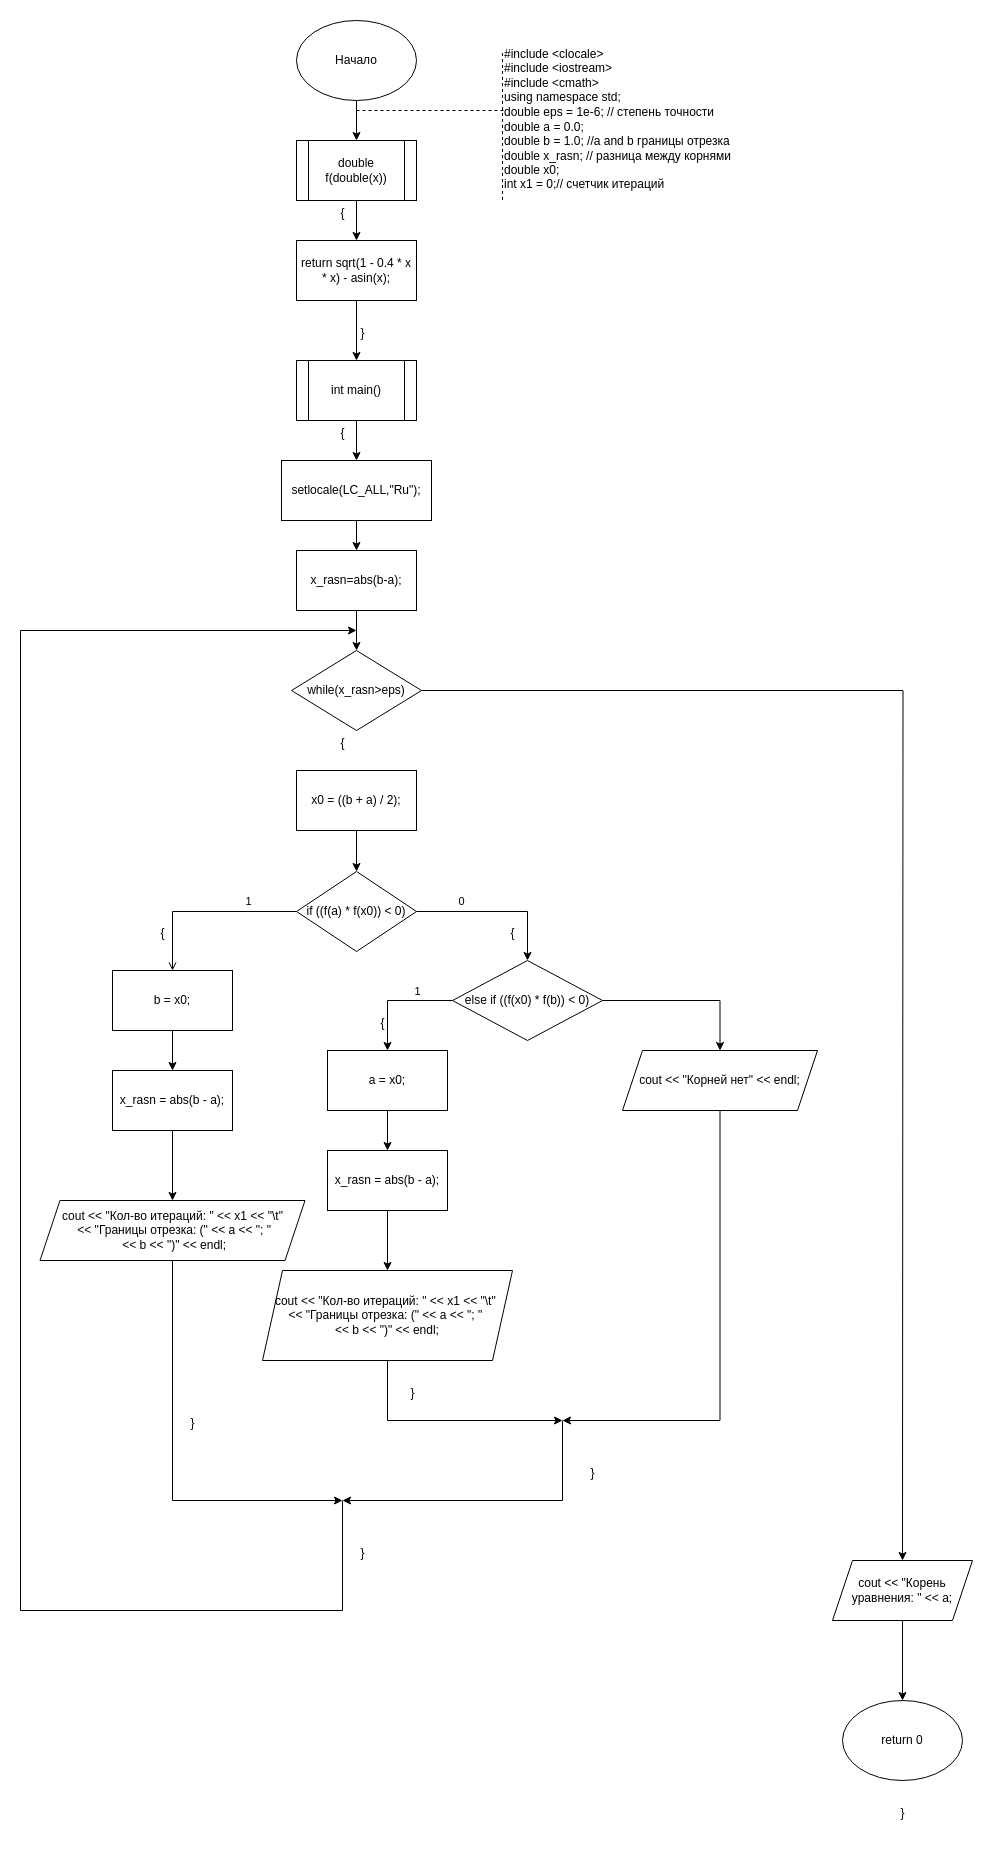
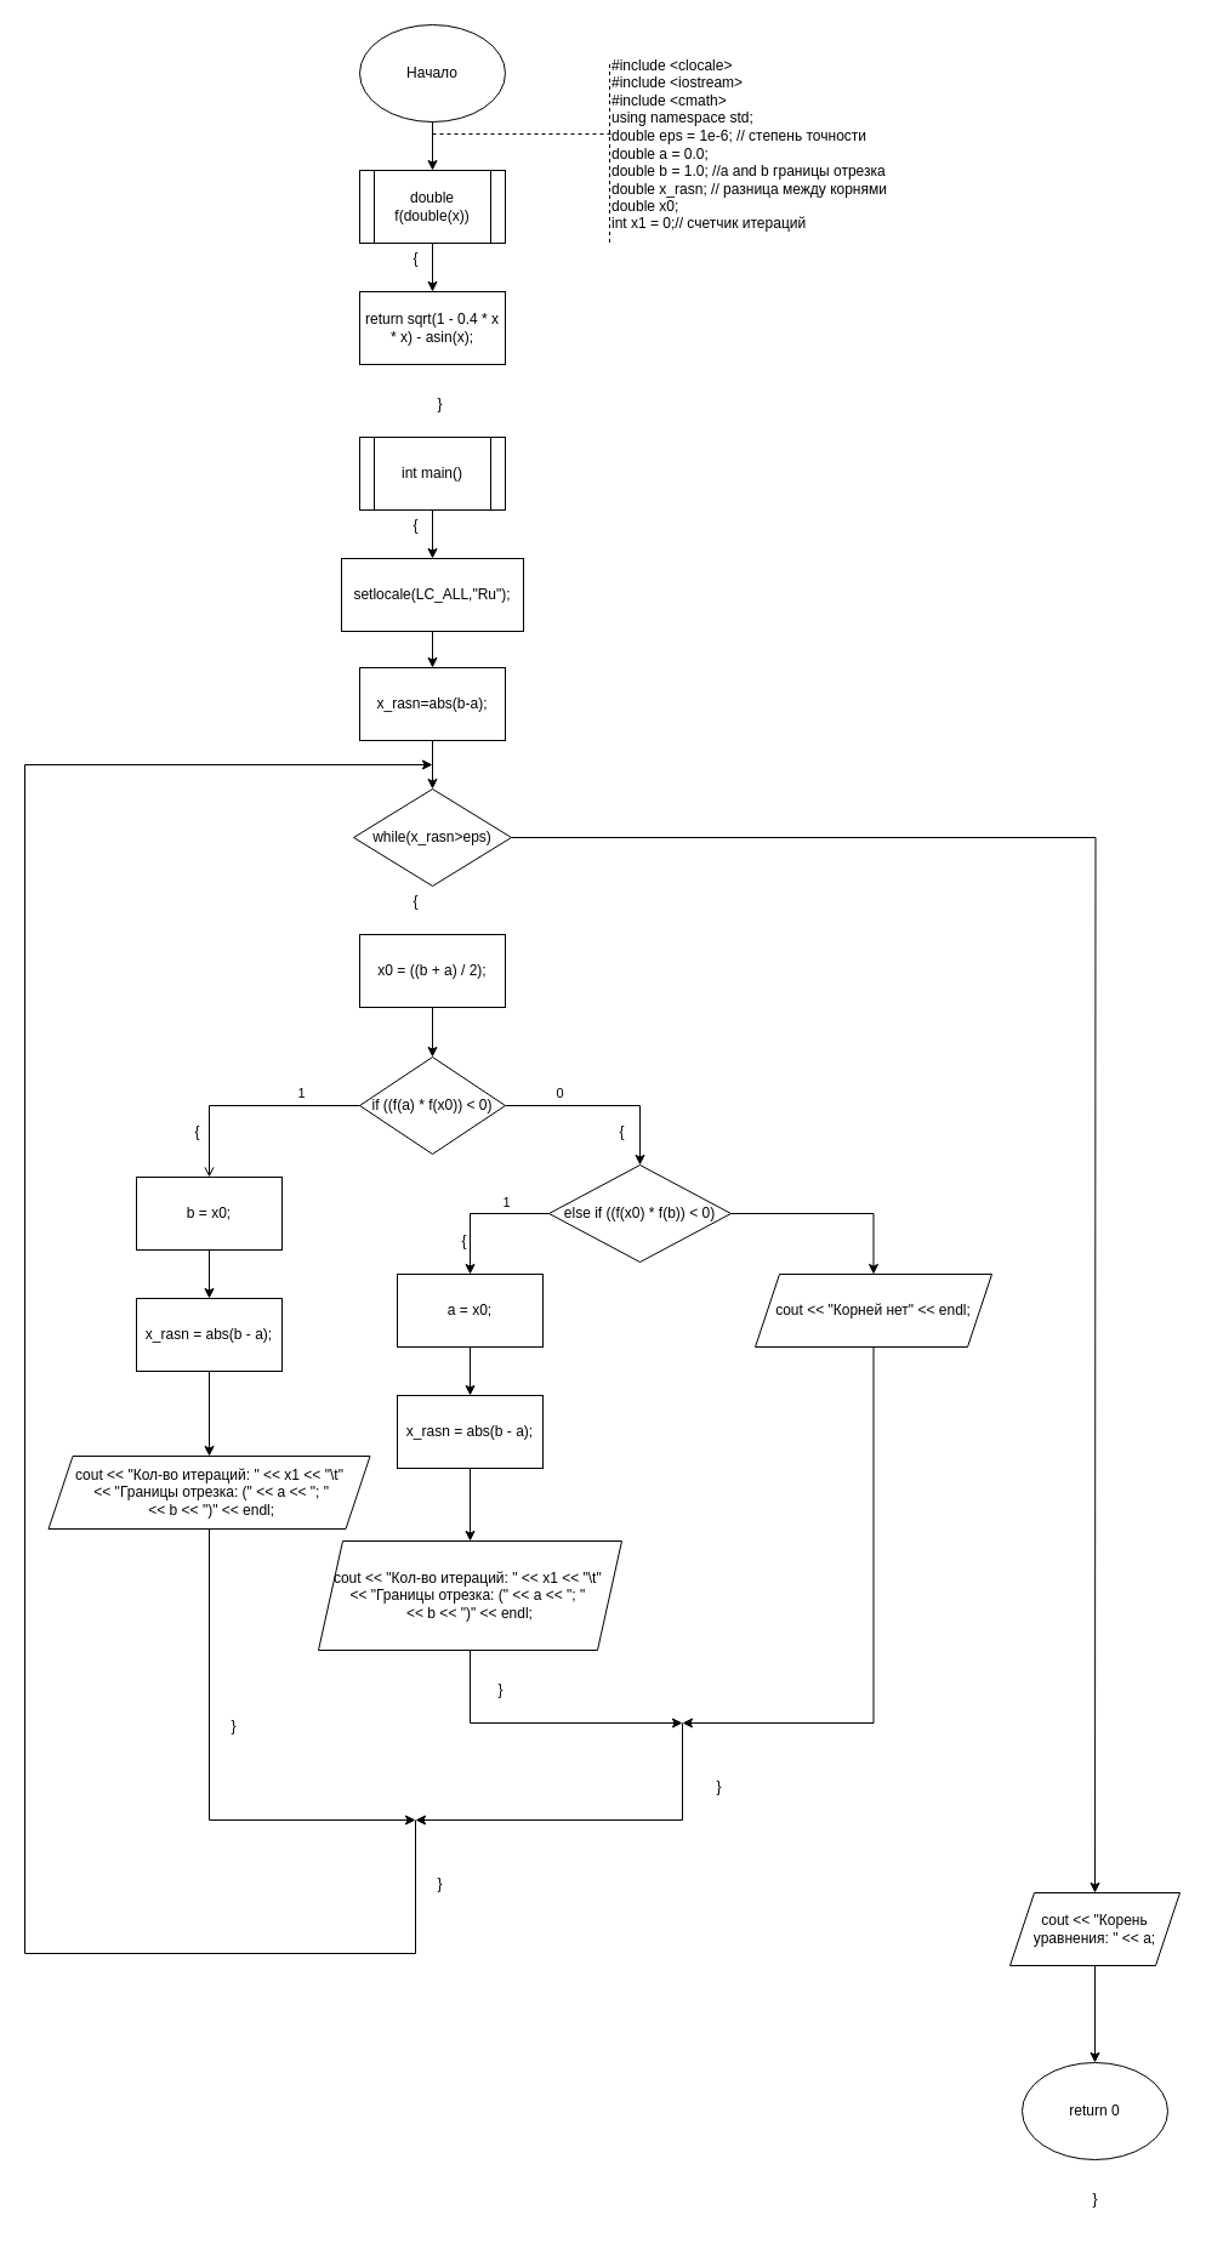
  <mxCell id="0" />
  <mxCell id="1" parent="0" />
  <mxCell id="2" value="" style="edgeStyle=orthogonalEdgeStyle;rounded=0;orthogonalLoop=1;jettySize=auto;html=1;" parent="1" source="3" target="5" edge="1"><mxGeometry relative="1" as="geometry" /></mxCell>
  <mxCell id="3" value="Начало" style="ellipse;whiteSpace=wrap;html=1;" parent="1" vertex="1"><mxGeometry x="296" width="120" height="80" as="geometry" y="20" /></mxCell>
  <mxCell id="4" value="" style="edgeStyle=orthogonalEdgeStyle;rounded=0;orthogonalLoop=1;jettySize=auto;html=1;" parent="1" source="5" target="7" edge="1"><mxGeometry relative="1" as="geometry" /></mxCell>
  <mxCell id="5" value="double f(double(x))" style="shape=process;whiteSpace=wrap;html=1;backgroundOutline=1;" parent="1" vertex="1"><mxGeometry x="296" y="140" width="120" height="60" as="geometry" /></mxCell>
- <mxCell id="6" value="" style="edgeStyle=orthogonalEdgeStyle;rounded=0;orthogonalLoop=1;jettySize=auto;html=1;" parent="1" source="7" target="10" edge="1"><mxGeometry relative="1" as="geometry" /></mxCell>
  <mxCell id="7" value="return sqrt(1 - 0.4 * x * x) - asin(x);" style="whiteSpace=wrap;html=1;" parent="1" vertex="1"><mxGeometry x="296" y="240" width="120" height="60" as="geometry" /></mxCell>
  <mxCell id="8" value="{" style="text;html=1;align=center;verticalAlign=middle;resizable=0;points=[];autosize=1;strokeColor=none;fillColor=none;" parent="1" vertex="1"><mxGeometry x="327" y="198" width="30" height="30" as="geometry" /></mxCell>
  <mxCell id="9" value="" style="edgeStyle=orthogonalEdgeStyle;rounded=0;orthogonalLoop=1;jettySize=auto;html=1;" parent="1" source="10" target="13" edge="1"><mxGeometry relative="1" as="geometry" /></mxCell>
  <mxCell id="10" value="int main()" style="shape=process;whiteSpace=wrap;html=1;backgroundOutline=1;" parent="1" vertex="1"><mxGeometry x="296" y="360" width="120" height="60" as="geometry" /></mxCell>
  <mxCell id="11" value="}" style="text;html=1;align=center;verticalAlign=middle;resizable=0;points=[];autosize=1;strokeColor=none;fillColor=none;" parent="1" vertex="1"><mxGeometry x="347" y="318" width="30" height="30" as="geometry" /></mxCell>
  <mxCell id="12" value="" style="edgeStyle=orthogonalEdgeStyle;rounded=0;orthogonalLoop=1;jettySize=auto;html=1;" parent="1" source="13" target="15" edge="1"><mxGeometry relative="1" as="geometry" /></mxCell>
  <mxCell id="13" value="setlocale(LC_ALL,&quot;Ru&quot;);" style="whiteSpace=wrap;html=1;" parent="1" vertex="1"><mxGeometry x="281" y="460" width="150" height="60" as="geometry" /></mxCell>
  <mxCell id="14" value="" style="edgeStyle=orthogonalEdgeStyle;rounded=0;orthogonalLoop=1;jettySize=auto;html=1;" parent="1" source="15" target="17" edge="1"><mxGeometry relative="1" as="geometry" /></mxCell>
  <mxCell id="15" value="x_rasn=abs(b-a);" style="whiteSpace=wrap;html=1;" parent="1" vertex="1"><mxGeometry x="296" y="550" width="120" height="60" as="geometry" /></mxCell>
  <mxCell id="16" style="edgeStyle=orthogonalEdgeStyle;rounded=0;orthogonalLoop=1;jettySize=auto;html=1;exitX=1;exitY=0.5;exitDx=0;exitDy=0;" parent="1" source="17" edge="1"><mxGeometry relative="1" as="geometry"><mxPoint x="902" y="1560" as="targetPoint" /></mxGeometry></mxCell>
  <mxCell id="17" value="while(x_rasn&amp;gt;eps)" style="rhombus;whiteSpace=wrap;html=1;" parent="1" vertex="1"><mxGeometry x="291" y="650" width="130" height="80" as="geometry" /></mxCell>
  <mxCell id="18" value="" style="edgeStyle=orthogonalEdgeStyle;rounded=0;orthogonalLoop=1;jettySize=auto;html=1;" parent="1" source="19" target="26" edge="1"><mxGeometry relative="1" as="geometry" /></mxCell>
  <mxCell id="19" value="x0 = ((b + a) / 2);" style="whiteSpace=wrap;html=1;" parent="1" vertex="1"><mxGeometry x="296" y="770" width="120" height="60" as="geometry" /></mxCell>
  <mxCell id="20" value="{" style="text;html=1;align=center;verticalAlign=middle;resizable=0;points=[];autosize=1;strokeColor=none;fillColor=none;" parent="1" vertex="1"><mxGeometry x="327" y="728" width="30" height="30" as="geometry" /></mxCell>
  <mxCell id="21" value="{" style="text;html=1;align=center;verticalAlign=middle;resizable=0;points=[];autosize=1;strokeColor=none;fillColor=none;" parent="1" vertex="1"><mxGeometry x="327" y="418" width="30" height="30" as="geometry" /></mxCell>
  <mxCell id="22" value="" style="edgeStyle=orthogonalEdgeStyle;rounded=0;orthogonalLoop=1;jettySize=auto;html=1;endArrow=open;" parent="1" source="26" target="28" edge="1"><mxGeometry relative="1" as="geometry" /></mxCell>
  <mxCell id="23" value="1" style="edgeLabel;html=1;align=center;verticalAlign=middle;resizable=0;points=[];" parent="22" vertex="1" connectable="0"><mxGeometry x="-0.463" y="-2" relative="1" as="geometry"><mxPoint y="-9" as="offset" /></mxGeometry></mxCell>
  <mxCell id="24" value="" style="edgeStyle=orthogonalEdgeStyle;rounded=0;orthogonalLoop=1;jettySize=auto;html=1;" parent="1" source="26" target="35" edge="1"><mxGeometry relative="1" as="geometry" /></mxCell>
  <mxCell id="25" value="0" style="edgeLabel;html=1;align=center;verticalAlign=middle;resizable=0;points=[];" parent="24" vertex="1" connectable="0"><mxGeometry x="-0.454" y="-1" relative="1" as="geometry"><mxPoint y="-12" as="offset" /></mxGeometry></mxCell>
  <mxCell id="26" value="if ((f(a) * f(x0)) &amp;lt; 0)" style="rhombus;whiteSpace=wrap;html=1;" parent="1" vertex="1"><mxGeometry x="296" y="871" width="120" height="80" as="geometry" /></mxCell>
  <mxCell id="27" value="" style="edgeStyle=orthogonalEdgeStyle;rounded=0;orthogonalLoop=1;jettySize=auto;html=1;" parent="1" source="28" target="30" edge="1"><mxGeometry relative="1" as="geometry" /></mxCell>
  <mxCell id="28" value="b = x0;" style="whiteSpace=wrap;html=1;" parent="1" vertex="1"><mxGeometry x="112" y="970" width="120" height="60" as="geometry" /></mxCell>
  <mxCell id="29" value="" style="edgeStyle=orthogonalEdgeStyle;rounded=0;orthogonalLoop=1;jettySize=auto;html=1;" parent="1" source="30" target="42" edge="1"><mxGeometry relative="1" as="geometry" /></mxCell>
  <mxCell id="30" value="x_rasn = abs(b - a);" style="whiteSpace=wrap;html=1;" parent="1" vertex="1"><mxGeometry x="112" y="1070" width="120" height="60" as="geometry" /></mxCell>
  <mxCell id="31" value="{" style="text;html=1;align=center;verticalAlign=middle;resizable=0;points=[];autosize=1;strokeColor=none;fillColor=none;" parent="1" vertex="1"><mxGeometry x="147" y="918" width="30" height="30" as="geometry" /></mxCell>
  <mxCell id="32" value="" style="edgeStyle=orthogonalEdgeStyle;rounded=0;orthogonalLoop=1;jettySize=auto;html=1;" parent="1" source="35" target="37" edge="1"><mxGeometry relative="1" as="geometry" /></mxCell>
  <mxCell id="33" value="1" style="edgeLabel;html=1;align=center;verticalAlign=middle;resizable=0;points=[];" parent="32" vertex="1" connectable="0"><mxGeometry x="-0.38" y="-3" relative="1" as="geometry"><mxPoint y="-7" as="offset" /></mxGeometry></mxCell>
  <mxCell id="34" value="" style="edgeStyle=orthogonalEdgeStyle;rounded=0;orthogonalLoop=1;jettySize=auto;html=1;" parent="1" source="35" target="46" edge="1"><mxGeometry relative="1" as="geometry" /></mxCell>
  <mxCell id="35" value="else if ((f(x0) * f(b)) &amp;lt; 0)" style="rhombus;whiteSpace=wrap;html=1;" parent="1" vertex="1"><mxGeometry x="452" y="960" width="150" height="80" as="geometry" /></mxCell>
  <mxCell id="36" value="" style="edgeStyle=orthogonalEdgeStyle;rounded=0;orthogonalLoop=1;jettySize=auto;html=1;" parent="1" source="37" target="39" edge="1"><mxGeometry relative="1" as="geometry" /></mxCell>
  <mxCell id="37" value="a = x0;" style="whiteSpace=wrap;html=1;" parent="1" vertex="1"><mxGeometry x="327" y="1050" width="120" height="60" as="geometry" /></mxCell>
  <mxCell id="38" value="" style="edgeStyle=orthogonalEdgeStyle;rounded=0;orthogonalLoop=1;jettySize=auto;html=1;" parent="1" source="39" target="44" edge="1"><mxGeometry relative="1" as="geometry" /></mxCell>
  <mxCell id="39" value="x_rasn = abs(b - a);" style="whiteSpace=wrap;html=1;" parent="1" vertex="1"><mxGeometry x="327" y="1150" width="120" height="60" as="geometry" /></mxCell>
  <mxCell id="40" value="{" style="text;html=1;align=center;verticalAlign=middle;resizable=0;points=[];autosize=1;strokeColor=none;fillColor=none;" parent="1" vertex="1"><mxGeometry x="367" y="1008" width="30" height="30" as="geometry" /></mxCell>
  <mxCell id="41" style="edgeStyle=orthogonalEdgeStyle;rounded=0;orthogonalLoop=1;jettySize=auto;html=1;exitX=0.5;exitY=1;exitDx=0;exitDy=0;" parent="1" source="42" edge="1"><mxGeometry relative="1" as="geometry"><mxPoint x="342" y="1500" as="targetPoint" /><Array as="points"><mxPoint x="172" y="1500" /></Array></mxGeometry></mxCell>
  <mxCell id="42" value="cout &amp;lt;&amp;lt; &quot;Кол-во итераций: &quot; &amp;lt;&amp;lt; x1 &amp;lt;&amp;lt; &quot;\t&quot;&lt;div&gt;&amp;nbsp;&amp;lt;&amp;lt; &quot;Границы отрезка: (&quot; &amp;lt;&amp;lt; a &amp;lt;&amp;lt; &quot;; &quot;&lt;/div&gt;&lt;div&gt;&amp;nbsp;&amp;lt;&amp;lt; b &amp;lt;&amp;lt; &quot;)&quot; &amp;lt;&amp;lt; endl;&lt;/div&gt;" style="shape=parallelogram;perimeter=parallelogramPerimeter;whiteSpace=wrap;html=1;fixedSize=1;" parent="1" vertex="1"><mxGeometry x="39.5" y="1200" width="265" height="60" as="geometry" /></mxCell>
  <mxCell id="43" style="edgeStyle=orthogonalEdgeStyle;rounded=0;orthogonalLoop=1;jettySize=auto;html=1;exitX=0.5;exitY=1;exitDx=0;exitDy=0;" parent="1" source="44" edge="1"><mxGeometry relative="1" as="geometry"><mxPoint x="562" y="1420" as="targetPoint" /><Array as="points"><mxPoint x="387" y="1420" /></Array></mxGeometry></mxCell>
  <mxCell id="44" value="cout &amp;lt;&amp;lt; &quot;Кол-во итераций: &quot; &amp;lt;&amp;lt; x1 &amp;lt;&amp;lt; &quot;\t&quot;&amp;nbsp;&lt;div&gt;&amp;lt;&amp;lt; &quot;Границы отрезка: (&quot; &amp;lt;&amp;lt; a &amp;lt;&amp;lt; &quot;; &quot;&amp;nbsp;&lt;/div&gt;&lt;div&gt;&lt;span style=&quot;background-color: initial;&quot;&gt;&amp;lt;&amp;lt; b &amp;lt;&amp;lt; &quot;)&quot; &amp;lt;&amp;lt; endl;&lt;/span&gt;&lt;/div&gt;" style="shape=parallelogram;perimeter=parallelogramPerimeter;whiteSpace=wrap;html=1;fixedSize=1;" parent="1" vertex="1"><mxGeometry x="262" y="1270" width="250" height="90" as="geometry" /></mxCell>
  <mxCell id="45" style="edgeStyle=orthogonalEdgeStyle;rounded=0;orthogonalLoop=1;jettySize=auto;html=1;exitX=0.5;exitY=1;exitDx=0;exitDy=0;" parent="1" source="46" edge="1"><mxGeometry relative="1" as="geometry"><mxPoint x="562" y="1420" as="targetPoint" /><Array as="points"><mxPoint x="720" y="1420" /></Array></mxGeometry></mxCell>
  <mxCell id="46" value="cout &amp;lt;&amp;lt; &quot;Корней нет&quot; &amp;lt;&amp;lt; endl;" style="shape=parallelogram;perimeter=parallelogramPerimeter;whiteSpace=wrap;html=1;fixedSize=1;" parent="1" vertex="1"><mxGeometry x="622" y="1050" width="195" height="60" as="geometry" /></mxCell>
  <mxCell id="47" value="}" style="text;html=1;align=center;verticalAlign=middle;resizable=0;points=[];autosize=1;strokeColor=none;fillColor=none;" parent="1" vertex="1"><mxGeometry x="397" y="1378" width="30" height="30" as="geometry" /></mxCell>
  <mxCell id="48" value="" style="endArrow=classic;html=1;rounded=0;" parent="1" edge="1"><mxGeometry width="50" height="50" relative="1" as="geometry"><mxPoint x="562" y="1420" as="sourcePoint" /><mxPoint x="342" y="1500" as="targetPoint" /><Array as="points"><mxPoint x="562" y="1500" /></Array></mxGeometry></mxCell>
  <mxCell id="49" value="}" style="text;html=1;align=center;verticalAlign=middle;resizable=0;points=[];autosize=1;strokeColor=none;fillColor=none;" parent="1" vertex="1"><mxGeometry x="177" y="1408" width="30" height="30" as="geometry" /></mxCell>
  <mxCell id="50" value="}" style="text;html=1;align=center;verticalAlign=middle;resizable=0;points=[];autosize=1;strokeColor=none;fillColor=none;" parent="1" vertex="1"><mxGeometry x="577" y="1458" width="30" height="30" as="geometry" /></mxCell>
  <mxCell id="51" value="{" style="text;html=1;align=center;verticalAlign=middle;resizable=0;points=[];autosize=1;strokeColor=none;fillColor=none;" parent="1" vertex="1"><mxGeometry x="497" y="918" width="30" height="30" as="geometry" /></mxCell>
  <mxCell id="52" value="" style="endArrow=classic;html=1;rounded=0;" parent="1" edge="1"><mxGeometry width="50" height="50" relative="1" as="geometry"><mxPoint x="342" y="1500" as="sourcePoint" /><mxPoint x="356" y="630" as="targetPoint" /><Array as="points"><mxPoint x="342" y="1610" /><mxPoint x="20" y="1610" /><mxPoint x="20" y="630" /></Array></mxGeometry></mxCell>
  <mxCell id="53" value="return 0" style="ellipse;whiteSpace=wrap;html=1;" parent="1" vertex="1"><mxGeometry x="842" y="1700" width="120" height="80" as="geometry" /></mxCell>
  <mxCell id="54" value="" style="endArrow=none;dashed=1;html=1;rounded=0;" parent="1" edge="1"><mxGeometry width="50" height="50" relative="1" as="geometry"><mxPoint x="356" y="110" as="sourcePoint" /><mxPoint x="506" y="110" as="targetPoint" /></mxGeometry></mxCell>
  <mxCell id="55" value="" style="endArrow=none;dashed=1;html=1;rounded=0;exitX=0;exitY=1.015;exitDx=0;exitDy=0;exitPerimeter=0;" parent="1" source="57" edge="1"><mxGeometry width="50" height="50" relative="1" as="geometry"><mxPoint x="502" y="180" as="sourcePoint" /><mxPoint x="502" y="50" as="targetPoint" /></mxGeometry></mxCell>
  <mxCell id="56" value="&lt;div&gt;#include &amp;lt;clocale&amp;gt;&lt;/div&gt;&lt;div&gt;#include &amp;lt;iostream&amp;gt;&lt;/div&gt;&lt;div&gt;#include &amp;lt;cmath&amp;gt;&lt;/div&gt;&lt;div style=&quot;&quot;&gt;using namespace std;&lt;/div&gt;" style="text;html=1;align=left;verticalAlign=middle;resizable=0;points=[];autosize=1;strokeColor=none;fillColor=none;" parent="1" vertex="1"><mxGeometry x="502" y="40" width="140" height="70" as="geometry" /></mxCell>
  <mxCell id="57" value="&lt;div&gt;double eps = 1e-6; // степень точности&lt;/div&gt;&lt;div&gt;double a = 0.0;&lt;/div&gt;&lt;div&gt;double b = 1.0; //a and b границы отрезка&lt;/div&gt;&lt;div&gt;double x_rasn; // разница между корнями&lt;/div&gt;&lt;div&gt;double x0;&lt;/div&gt;&lt;div&gt;int x1 = 0;// счетчик итераций&lt;/div&gt;" style="text;html=1;align=left;verticalAlign=middle;resizable=0;points=[];autosize=1;strokeColor=none;fillColor=none;" parent="1" vertex="1"><mxGeometry x="502" y="98" width="250" height="100" as="geometry" /></mxCell>
  <mxCell id="58" value="}" style="text;html=1;align=center;verticalAlign=middle;resizable=0;points=[];autosize=1;strokeColor=none;fillColor=none;" parent="1" vertex="1"><mxGeometry x="347" y="1538" width="30" height="30" as="geometry" /></mxCell>
  <mxCell id="59" value="}" style="text;html=1;align=center;verticalAlign=middle;resizable=0;points=[];autosize=1;strokeColor=none;fillColor=none;" parent="1" vertex="1"><mxGeometry x="887" y="1798" width="30" height="30" as="geometry" /></mxCell>
  <mxCell id="60" style="edgeStyle=orthogonalEdgeStyle;rounded=0;orthogonalLoop=1;jettySize=auto;html=1;exitX=0.5;exitY=1;exitDx=0;exitDy=0;entryX=0.5;entryY=0;entryDx=0;entryDy=0;" parent="1" source="61" target="53" edge="1"><mxGeometry relative="1" as="geometry" /></mxCell>
  <mxCell id="61" value="cout &amp;lt;&amp;lt; &quot;Корень уравнения: &quot; &amp;lt;&amp;lt; a;" style="shape=parallelogram;perimeter=parallelogramPerimeter;whiteSpace=wrap;html=1;fixedSize=1;" parent="1" vertex="1"><mxGeometry x="832" y="1560" width="140" height="60" as="geometry" /></mxCell>
